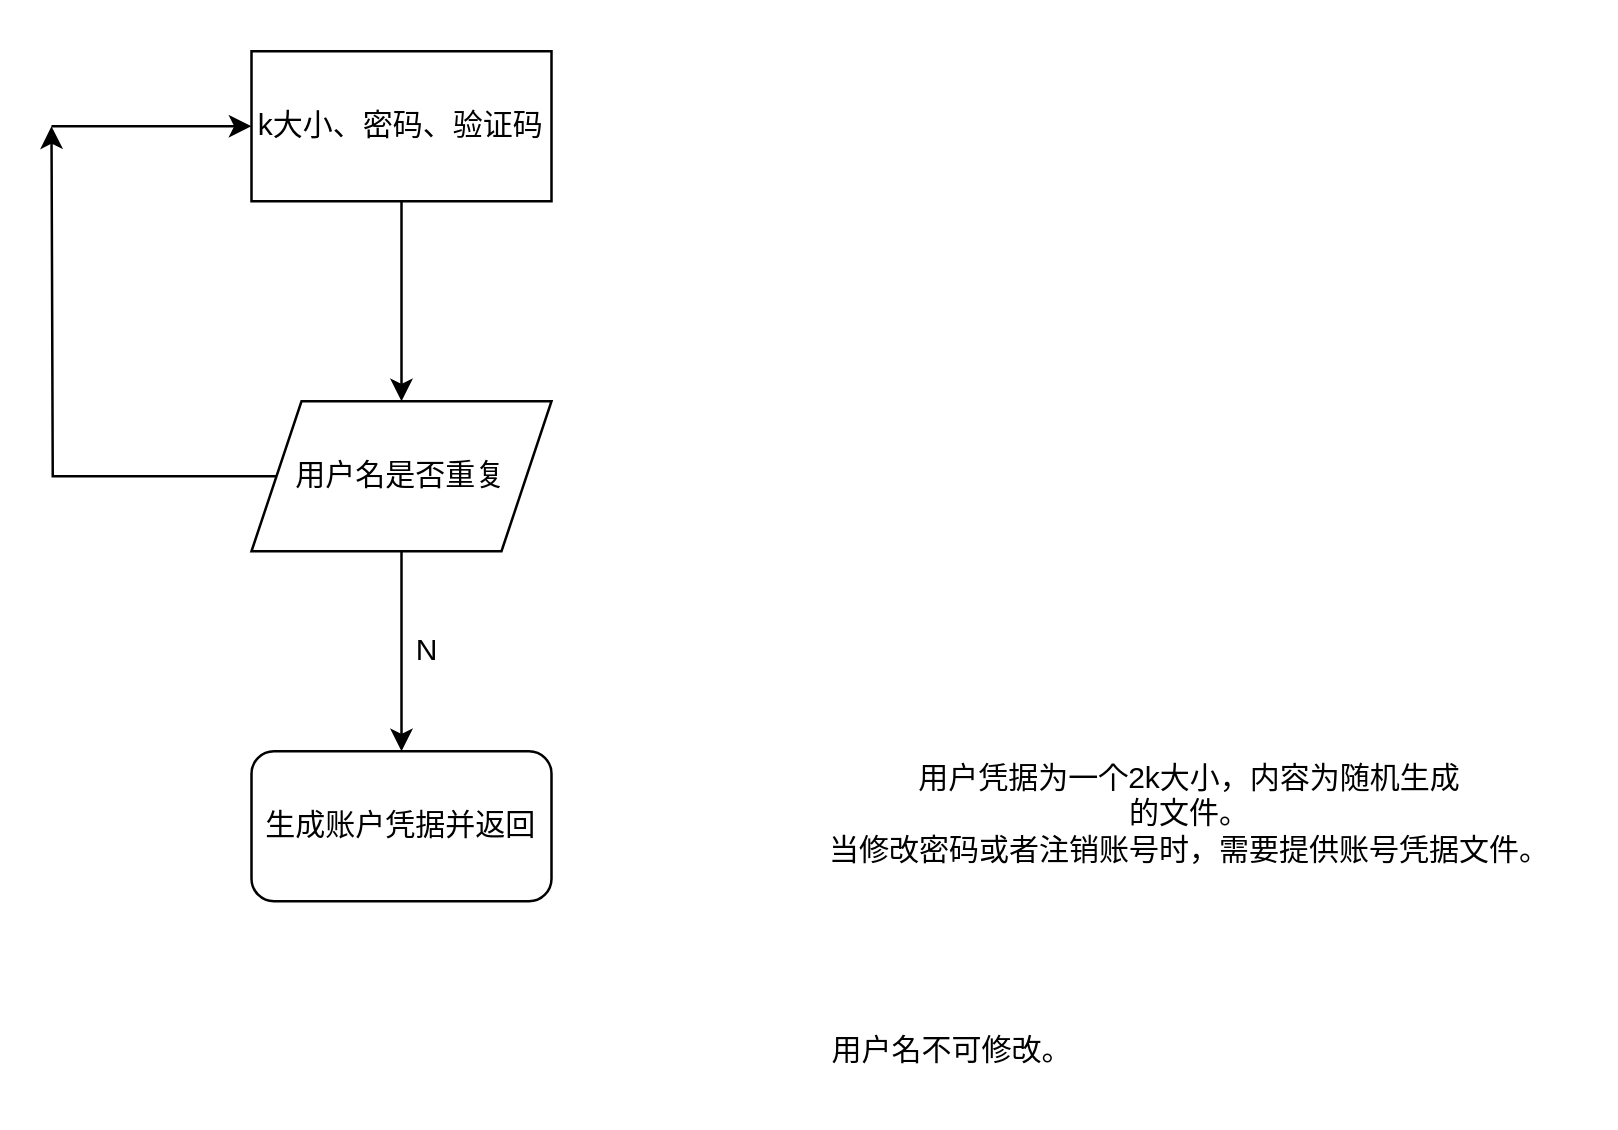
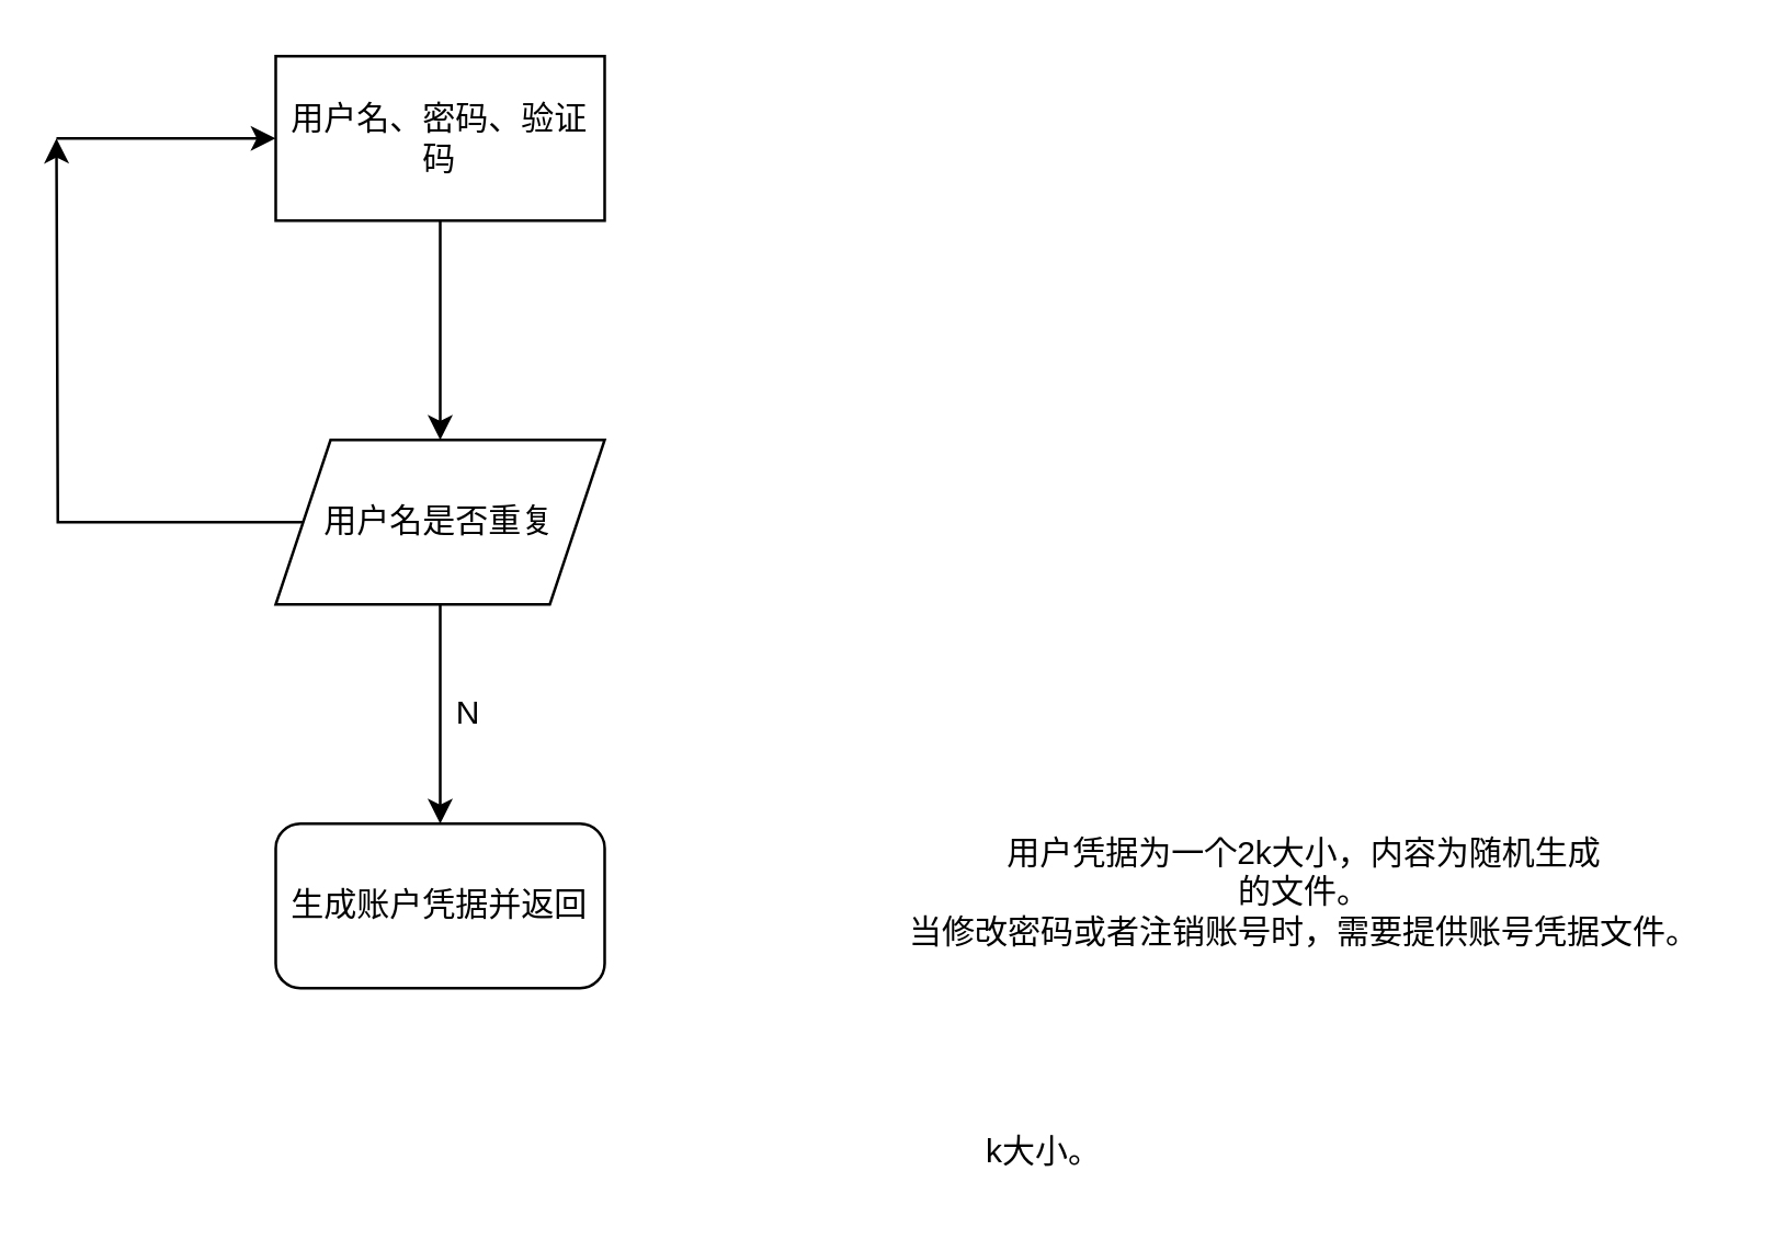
  <mxCell id="0" />
  <mxCell id="1" parent="0" />
  <mxCell id="2" value="" style="edgeStyle=orthogonalEdgeStyle;rounded=0;orthogonalLoop=1;jettySize=auto;html=1;" parent="1" source="3" target="5" edge="1"><mxGeometry relative="1" as="geometry" /></mxCell>
- <mxCell id="3" value="k大小、密码、验证码" style="rounded=0;whiteSpace=wrap;html=1;" parent="1" vertex="1"><mxGeometry x="100" y="20" width="120" height="60" as="geometry" /></mxCell>
+ <mxCell id="3" value="用户名、密码、验证码" style="rounded=0;whiteSpace=wrap;html=1;" parent="1" vertex="1"><mxGeometry x="100" y="20" width="120" height="60" as="geometry" /></mxCell>
  <mxCell id="4" value="" style="edgeStyle=orthogonalEdgeStyle;rounded=0;orthogonalLoop=1;jettySize=auto;html=1;" parent="1" source="5" target="8" edge="1"><mxGeometry relative="1" as="geometry" /></mxCell>
  <mxCell id="5" value="用户名是否重复" style="shape=parallelogram;perimeter=parallelogramPerimeter;whiteSpace=wrap;html=1;fixedSize=1;rounded=0;" parent="1" vertex="1"><mxGeometry x="100" y="160" width="120" height="60" as="geometry" /></mxCell>
  <mxCell id="6" style="edgeStyle=orthogonalEdgeStyle;rounded=0;orthogonalLoop=1;jettySize=auto;html=1;" parent="1" source="5" edge="1"><mxGeometry relative="1" as="geometry"><mxPoint x="20" y="50" as="targetPoint" /></mxGeometry></mxCell>
  <mxCell id="7" value="" style="endArrow=classic;html=1;entryX=0;entryY=0.5;entryDx=0;entryDy=0;" parent="1" target="3" edge="1"><mxGeometry width="50" height="50" relative="1" as="geometry"><mxPoint x="20" y="50" as="sourcePoint" /><mxPoint x="420" y="280" as="targetPoint" /></mxGeometry></mxCell>
  <mxCell id="8" value="生成账户凭据并返回" style="whiteSpace=wrap;html=1;rounded=1;" parent="1" vertex="1"><mxGeometry x="100" y="300" width="120" height="60" as="geometry" /></mxCell>
  <mxCell id="9" value="N" style="text;html=1;align=center;verticalAlign=middle;resizable=0;points=[];autosize=1;" parent="1" vertex="1"><mxGeometry x="160" y="250" width="20" height="20" as="geometry" /></mxCell>
  <mxCell id="10" value="用户凭据为一个2k大小，内容为随机生成&lt;br&gt;的文件。&lt;br&gt;当修改密码或者注销账号时，需要提供账号凭据文件。" style="text;html=1;align=center;verticalAlign=middle;resizable=0;points=[];autosize=1;" parent="1" vertex="1"><mxGeometry x="325" y="300" width="300" height="50" as="geometry" /></mxCell>
- <mxCell id="11" value="用户名不可修改。" style="text;html=1;align=center;verticalAlign=middle;resizable=0;points=[];autosize=1;" vertex="1" parent="1"><mxGeometry x="325" y="410" width="110" height="20" as="geometry" /></mxCell>
+ <mxCell id="11" value="k大小。" style="text;html=1;align=center;verticalAlign=middle;resizable=0;points=[];autosize=1;" vertex="1" parent="1"><mxGeometry x="325" y="410" width="110" height="20" as="geometry" /></mxCell>
